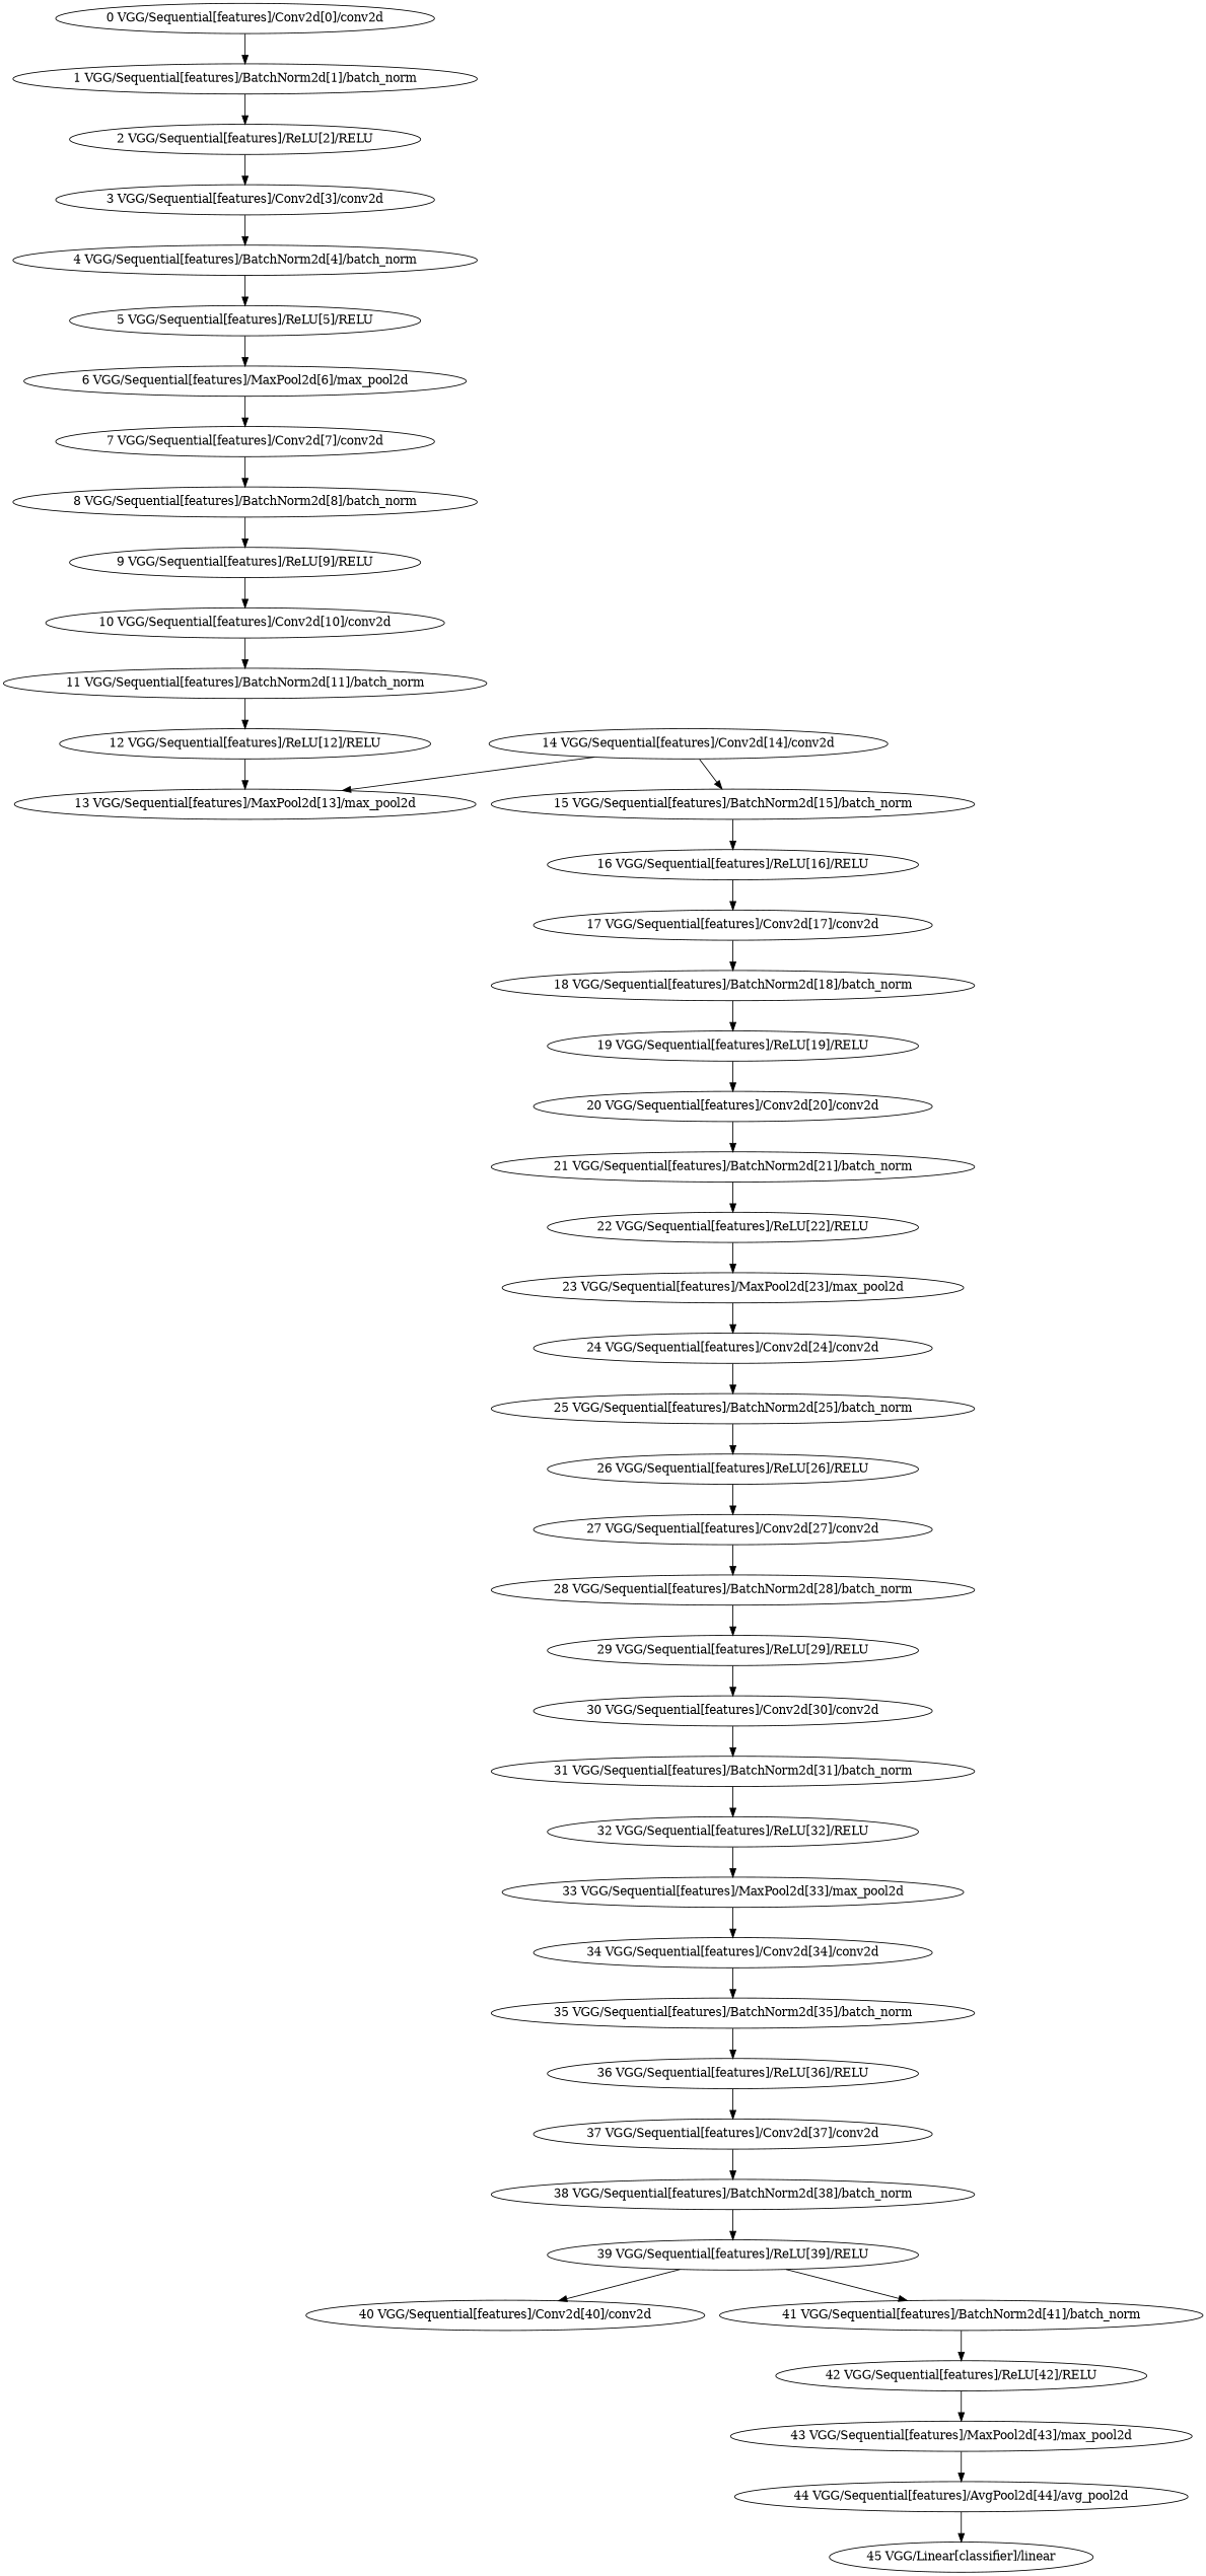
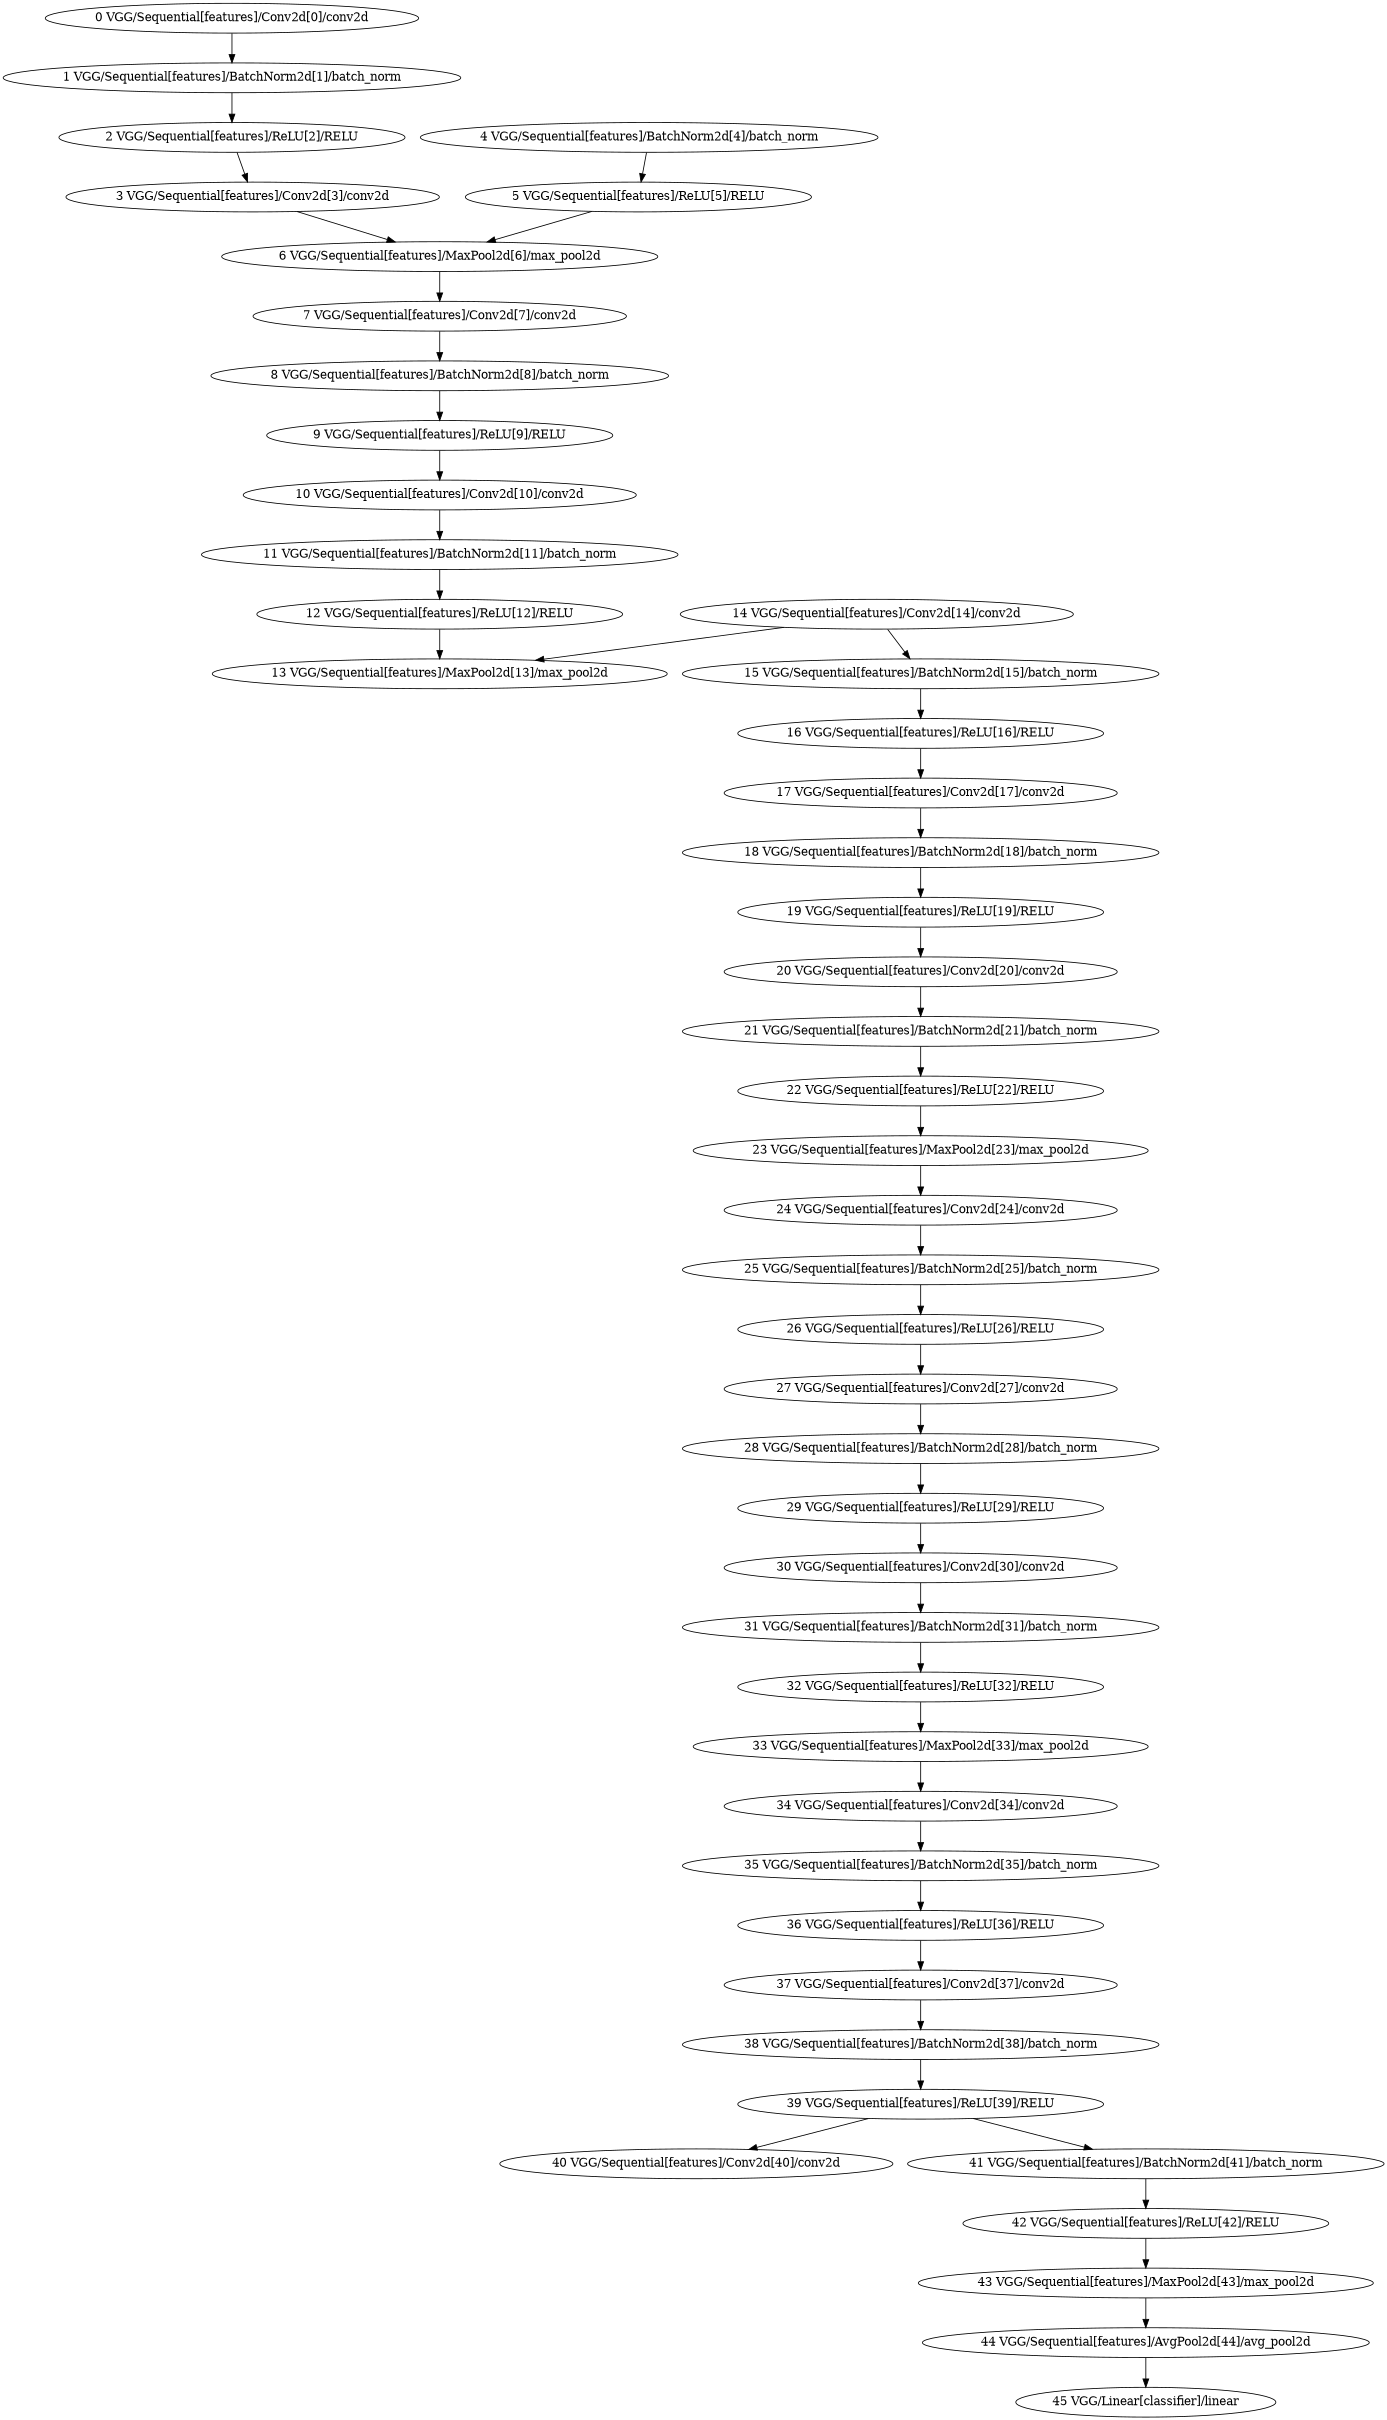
  strict digraph {
    node [type=conv2d]
    "0 VGG/Sequential[features]/Conv2d[0]/conv2d" [scope="VGG/Sequential[features]/Conv2d[0]"]
    "1 VGG/Sequential[features]/BatchNorm2d[1]/batch_norm" [scope="VGG/Sequential[features]/BatchNorm2d[1]" type=batch_norm]
    "2 VGG/Sequential[features]/ReLU[2]/RELU" [scope="VGG/Sequential[features]/ReLU[2]" type=RELU]
    "3 VGG/Sequential[features]/Conv2d[3]/conv2d" [scope="VGG/Sequential[features]/Conv2d[3]"]
    "4 VGG/Sequential[features]/BatchNorm2d[4]/batch_norm" [scope="VGG/Sequential[features]/BatchNorm2d[4]" type=batch_norm]
    "5 VGG/Sequential[features]/ReLU[5]/RELU" [scope="VGG/Sequential[features]/ReLU[5]" type=RELU]
    "6 VGG/Sequential[features]/MaxPool2d[6]/max_pool2d" [scope="VGG/Sequential[features]/MaxPool2d[6]" type=max_pool2d]
    "7 VGG/Sequential[features]/Conv2d[7]/conv2d" [scope="VGG/Sequential[features]/Conv2d[7]"]
    "8 VGG/Sequential[features]/BatchNorm2d[8]/batch_norm" [scope="VGG/Sequential[features]/BatchNorm2d[8]" type=batch_norm]
    "9 VGG/Sequential[features]/ReLU[9]/RELU" [scope="VGG/Sequential[features]/ReLU[9]" type=RELU]
    "10 VGG/Sequential[features]/Conv2d[10]/conv2d" [scope="VGG/Sequential[features]/Conv2d[10]"]
    "11 VGG/Sequential[features]/BatchNorm2d[11]/batch_norm" [scope="VGG/Sequential[features]/BatchNorm2d[11]" type=batch_norm]
    "12 VGG/Sequential[features]/ReLU[12]/RELU" [scope="VGG/Sequential[features]/ReLU[12]" type=RELU]
    "13 VGG/Sequential[features]/MaxPool2d[13]/max_pool2d" [scope="VGG/Sequential[features]/MaxPool2d[13]" type=max_pool2d]
    "14 VGG/Sequential[features]/Conv2d[14]/conv2d" [scope="VGG/Sequential[features]/Conv2d[14]"]
    "15 VGG/Sequential[features]/BatchNorm2d[15]/batch_norm" [scope="VGG/Sequential[features]/BatchNorm2d[15]" type=batch_norm]
    "16 VGG/Sequential[features]/ReLU[16]/RELU" [scope="VGG/Sequential[features]/ReLU[16]" type=RELU]
    "17 VGG/Sequential[features]/Conv2d[17]/conv2d" [scope="VGG/Sequential[features]/Conv2d[17]"]
    "18 VGG/Sequential[features]/BatchNorm2d[18]/batch_norm" [scope="VGG/Sequential[features]/BatchNorm2d[18]" type=batch_norm]
    "19 VGG/Sequential[features]/ReLU[19]/RELU" [scope="VGG/Sequential[features]/ReLU[19]" type=RELU]
    "20 VGG/Sequential[features]/Conv2d[20]/conv2d" [scope="VGG/Sequential[features]/Conv2d[20]"]
    "21 VGG/Sequential[features]/BatchNorm2d[21]/batch_norm" [scope="VGG/Sequential[features]/BatchNorm2d[21]" type=batch_norm]
    "22 VGG/Sequential[features]/ReLU[22]/RELU" [scope="VGG/Sequential[features]/ReLU[22]" type=RELU]
    "23 VGG/Sequential[features]/MaxPool2d[23]/max_pool2d" [scope="VGG/Sequential[features]/MaxPool2d[23]" type=max_pool2d]
    "24 VGG/Sequential[features]/Conv2d[24]/conv2d" [scope="VGG/Sequential[features]/Conv2d[24]"]
    "25 VGG/Sequential[features]/BatchNorm2d[25]/batch_norm" [scope="VGG/Sequential[features]/BatchNorm2d[25]" type=batch_norm]
    "26 VGG/Sequential[features]/ReLU[26]/RELU" [scope="VGG/Sequential[features]/ReLU[26]" type=RELU]
    "27 VGG/Sequential[features]/Conv2d[27]/conv2d" [scope="VGG/Sequential[features]/Conv2d[27]"]
    "28 VGG/Sequential[features]/BatchNorm2d[28]/batch_norm" [scope="VGG/Sequential[features]/BatchNorm2d[28]" type=batch_norm]
    "29 VGG/Sequential[features]/ReLU[29]/RELU" [scope="VGG/Sequential[features]/ReLU[29]" type=RELU]
    "30 VGG/Sequential[features]/Conv2d[30]/conv2d" [scope="VGG/Sequential[features]/Conv2d[30]"]
    "31 VGG/Sequential[features]/BatchNorm2d[31]/batch_norm" [scope="VGG/Sequential[features]/BatchNorm2d[31]" type=batch_norm]
    "32 VGG/Sequential[features]/ReLU[32]/RELU" [scope="VGG/Sequential[features]/ReLU[32]" type=RELU]
    "33 VGG/Sequential[features]/MaxPool2d[33]/max_pool2d" [scope="VGG/Sequential[features]/MaxPool2d[33]" type=max_pool2d]
    "34 VGG/Sequential[features]/Conv2d[34]/conv2d" [scope="VGG/Sequential[features]/Conv2d[34]"]
    "35 VGG/Sequential[features]/BatchNorm2d[35]/batch_norm" [scope="VGG/Sequential[features]/BatchNorm2d[35]" type=batch_norm]
    "36 VGG/Sequential[features]/ReLU[36]/RELU" [scope="VGG/Sequential[features]/ReLU[36]" type=RELU]
    "37 VGG/Sequential[features]/Conv2d[37]/conv2d" [scope="VGG/Sequential[features]/Conv2d[37]"]
    "38 VGG/Sequential[features]/BatchNorm2d[38]/batch_norm" [scope="VGG/Sequential[features]/BatchNorm2d[38]" type=batch_norm]
    "39 VGG/Sequential[features]/ReLU[39]/RELU" [scope="VGG/Sequential[features]/ReLU[39]" type=RELU]
    "40 VGG/Sequential[features]/Conv2d[40]/conv2d" [scope="VGG/Sequential[features]/Conv2d[40]"]
    "41 VGG/Sequential[features]/BatchNorm2d[41]/batch_norm" [scope="VGG/Sequential[features]/BatchNorm2d[41]" type=batch_norm]
    "42 VGG/Sequential[features]/ReLU[42]/RELU" [scope="VGG/Sequential[features]/ReLU[42]" type=RELU]
    "43 VGG/Sequential[features]/MaxPool2d[43]/max_pool2d" [scope="VGG/Sequential[features]/MaxPool2d[43]" type=max_pool2d]
    "44 VGG/Sequential[features]/AvgPool2d[44]/avg_pool2d" [scope="VGG/Sequential[features]/AvgPool2d[44]" type=avg_pool2d]
    "45 VGG/Linear[classifier]/linear" [scope="VGG/Linear[classifier]" type=linear]
    "0 VGG/Sequential[features]/Conv2d[0]/conv2d" -> "1 VGG/Sequential[features]/BatchNorm2d[1]/batch_norm"
    "1 VGG/Sequential[features]/BatchNorm2d[1]/batch_norm" -> "2 VGG/Sequential[features]/ReLU[2]/RELU"
    "2 VGG/Sequential[features]/ReLU[2]/RELU" -> "3 VGG/Sequential[features]/Conv2d[3]/conv2d"
-   "3 VGG/Sequential[features]/Conv2d[3]/conv2d" -> "4 VGG/Sequential[features]/BatchNorm2d[4]/batch_norm"
+   "3 VGG/Sequential[features]/Conv2d[3]/conv2d" -> "6 VGG/Sequential[features]/MaxPool2d[6]/max_pool2d"
    "4 VGG/Sequential[features]/BatchNorm2d[4]/batch_norm" -> "5 VGG/Sequential[features]/ReLU[5]/RELU"
    "5 VGG/Sequential[features]/ReLU[5]/RELU" -> "6 VGG/Sequential[features]/MaxPool2d[6]/max_pool2d"
    "6 VGG/Sequential[features]/MaxPool2d[6]/max_pool2d" -> "7 VGG/Sequential[features]/Conv2d[7]/conv2d"
    "7 VGG/Sequential[features]/Conv2d[7]/conv2d" -> "8 VGG/Sequential[features]/BatchNorm2d[8]/batch_norm"
    "8 VGG/Sequential[features]/BatchNorm2d[8]/batch_norm" -> "9 VGG/Sequential[features]/ReLU[9]/RELU"
    "9 VGG/Sequential[features]/ReLU[9]/RELU" -> "10 VGG/Sequential[features]/Conv2d[10]/conv2d"
    "10 VGG/Sequential[features]/Conv2d[10]/conv2d" -> "11 VGG/Sequential[features]/BatchNorm2d[11]/batch_norm"
    "11 VGG/Sequential[features]/BatchNorm2d[11]/batch_norm" -> "12 VGG/Sequential[features]/ReLU[12]/RELU"
    "12 VGG/Sequential[features]/ReLU[12]/RELU" -> "13 VGG/Sequential[features]/MaxPool2d[13]/max_pool2d"
    "14 VGG/Sequential[features]/Conv2d[14]/conv2d" -> "13 VGG/Sequential[features]/MaxPool2d[13]/max_pool2d"
    "14 VGG/Sequential[features]/Conv2d[14]/conv2d" -> "15 VGG/Sequential[features]/BatchNorm2d[15]/batch_norm"
    "15 VGG/Sequential[features]/BatchNorm2d[15]/batch_norm" -> "16 VGG/Sequential[features]/ReLU[16]/RELU"
    "16 VGG/Sequential[features]/ReLU[16]/RELU" -> "17 VGG/Sequential[features]/Conv2d[17]/conv2d"
    "17 VGG/Sequential[features]/Conv2d[17]/conv2d" -> "18 VGG/Sequential[features]/BatchNorm2d[18]/batch_norm"
    "18 VGG/Sequential[features]/BatchNorm2d[18]/batch_norm" -> "19 VGG/Sequential[features]/ReLU[19]/RELU"
    "19 VGG/Sequential[features]/ReLU[19]/RELU" -> "20 VGG/Sequential[features]/Conv2d[20]/conv2d"
    "20 VGG/Sequential[features]/Conv2d[20]/conv2d" -> "21 VGG/Sequential[features]/BatchNorm2d[21]/batch_norm"
    "21 VGG/Sequential[features]/BatchNorm2d[21]/batch_norm" -> "22 VGG/Sequential[features]/ReLU[22]/RELU"
    "22 VGG/Sequential[features]/ReLU[22]/RELU" -> "23 VGG/Sequential[features]/MaxPool2d[23]/max_pool2d"
    "23 VGG/Sequential[features]/MaxPool2d[23]/max_pool2d" -> "24 VGG/Sequential[features]/Conv2d[24]/conv2d"
    "24 VGG/Sequential[features]/Conv2d[24]/conv2d" -> "25 VGG/Sequential[features]/BatchNorm2d[25]/batch_norm"
    "25 VGG/Sequential[features]/BatchNorm2d[25]/batch_norm" -> "26 VGG/Sequential[features]/ReLU[26]/RELU"
    "26 VGG/Sequential[features]/ReLU[26]/RELU" -> "27 VGG/Sequential[features]/Conv2d[27]/conv2d"
    "27 VGG/Sequential[features]/Conv2d[27]/conv2d" -> "28 VGG/Sequential[features]/BatchNorm2d[28]/batch_norm"
    "28 VGG/Sequential[features]/BatchNorm2d[28]/batch_norm" -> "29 VGG/Sequential[features]/ReLU[29]/RELU"
    "29 VGG/Sequential[features]/ReLU[29]/RELU" -> "30 VGG/Sequential[features]/Conv2d[30]/conv2d"
    "30 VGG/Sequential[features]/Conv2d[30]/conv2d" -> "31 VGG/Sequential[features]/BatchNorm2d[31]/batch_norm"
    "31 VGG/Sequential[features]/BatchNorm2d[31]/batch_norm" -> "32 VGG/Sequential[features]/ReLU[32]/RELU"
    "32 VGG/Sequential[features]/ReLU[32]/RELU" -> "33 VGG/Sequential[features]/MaxPool2d[33]/max_pool2d"
    "33 VGG/Sequential[features]/MaxPool2d[33]/max_pool2d" -> "34 VGG/Sequential[features]/Conv2d[34]/conv2d"
    "34 VGG/Sequential[features]/Conv2d[34]/conv2d" -> "35 VGG/Sequential[features]/BatchNorm2d[35]/batch_norm"
    "35 VGG/Sequential[features]/BatchNorm2d[35]/batch_norm" -> "36 VGG/Sequential[features]/ReLU[36]/RELU"
    "36 VGG/Sequential[features]/ReLU[36]/RELU" -> "37 VGG/Sequential[features]/Conv2d[37]/conv2d"
    "37 VGG/Sequential[features]/Conv2d[37]/conv2d" -> "38 VGG/Sequential[features]/BatchNorm2d[38]/batch_norm"
    "38 VGG/Sequential[features]/BatchNorm2d[38]/batch_norm" -> "39 VGG/Sequential[features]/ReLU[39]/RELU"
    "39 VGG/Sequential[features]/ReLU[39]/RELU" -> "40 VGG/Sequential[features]/Conv2d[40]/conv2d"
    "39 VGG/Sequential[features]/ReLU[39]/RELU" -> "41 VGG/Sequential[features]/BatchNorm2d[41]/batch_norm"
    "41 VGG/Sequential[features]/BatchNorm2d[41]/batch_norm" -> "42 VGG/Sequential[features]/ReLU[42]/RELU"
    "42 VGG/Sequential[features]/ReLU[42]/RELU" -> "43 VGG/Sequential[features]/MaxPool2d[43]/max_pool2d"
    "43 VGG/Sequential[features]/MaxPool2d[43]/max_pool2d" -> "44 VGG/Sequential[features]/AvgPool2d[44]/avg_pool2d"
    "44 VGG/Sequential[features]/AvgPool2d[44]/avg_pool2d" -> "45 VGG/Linear[classifier]/linear"
  }
